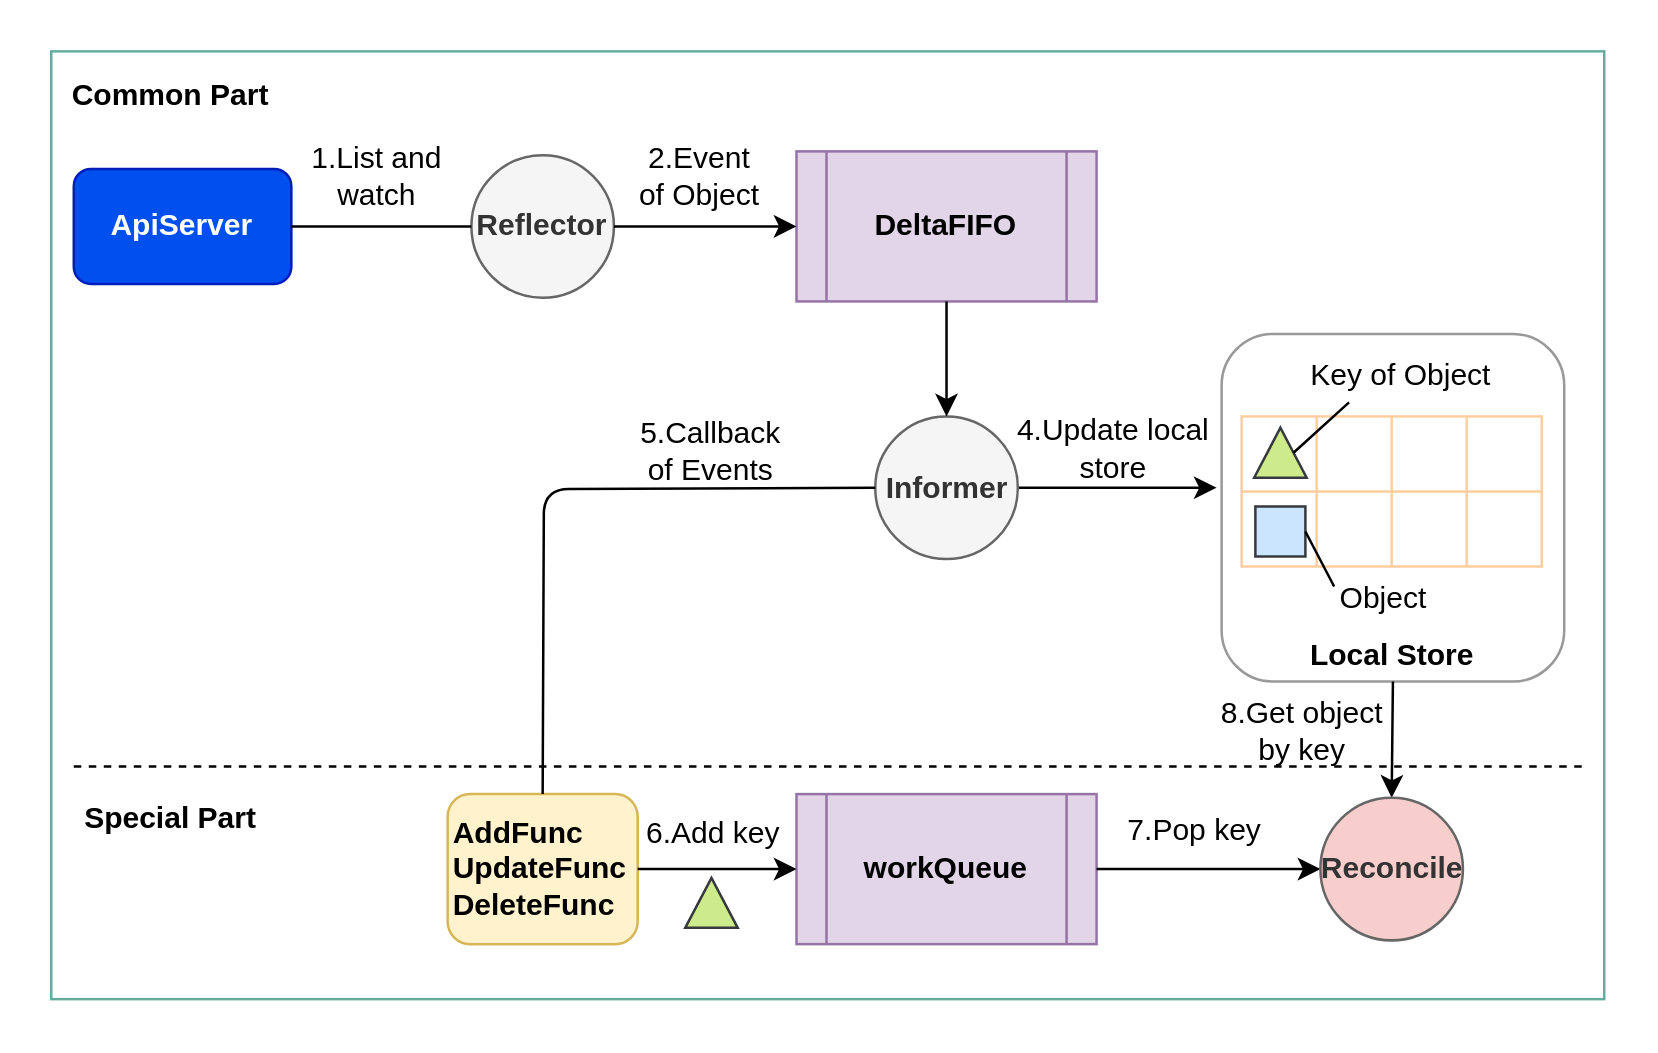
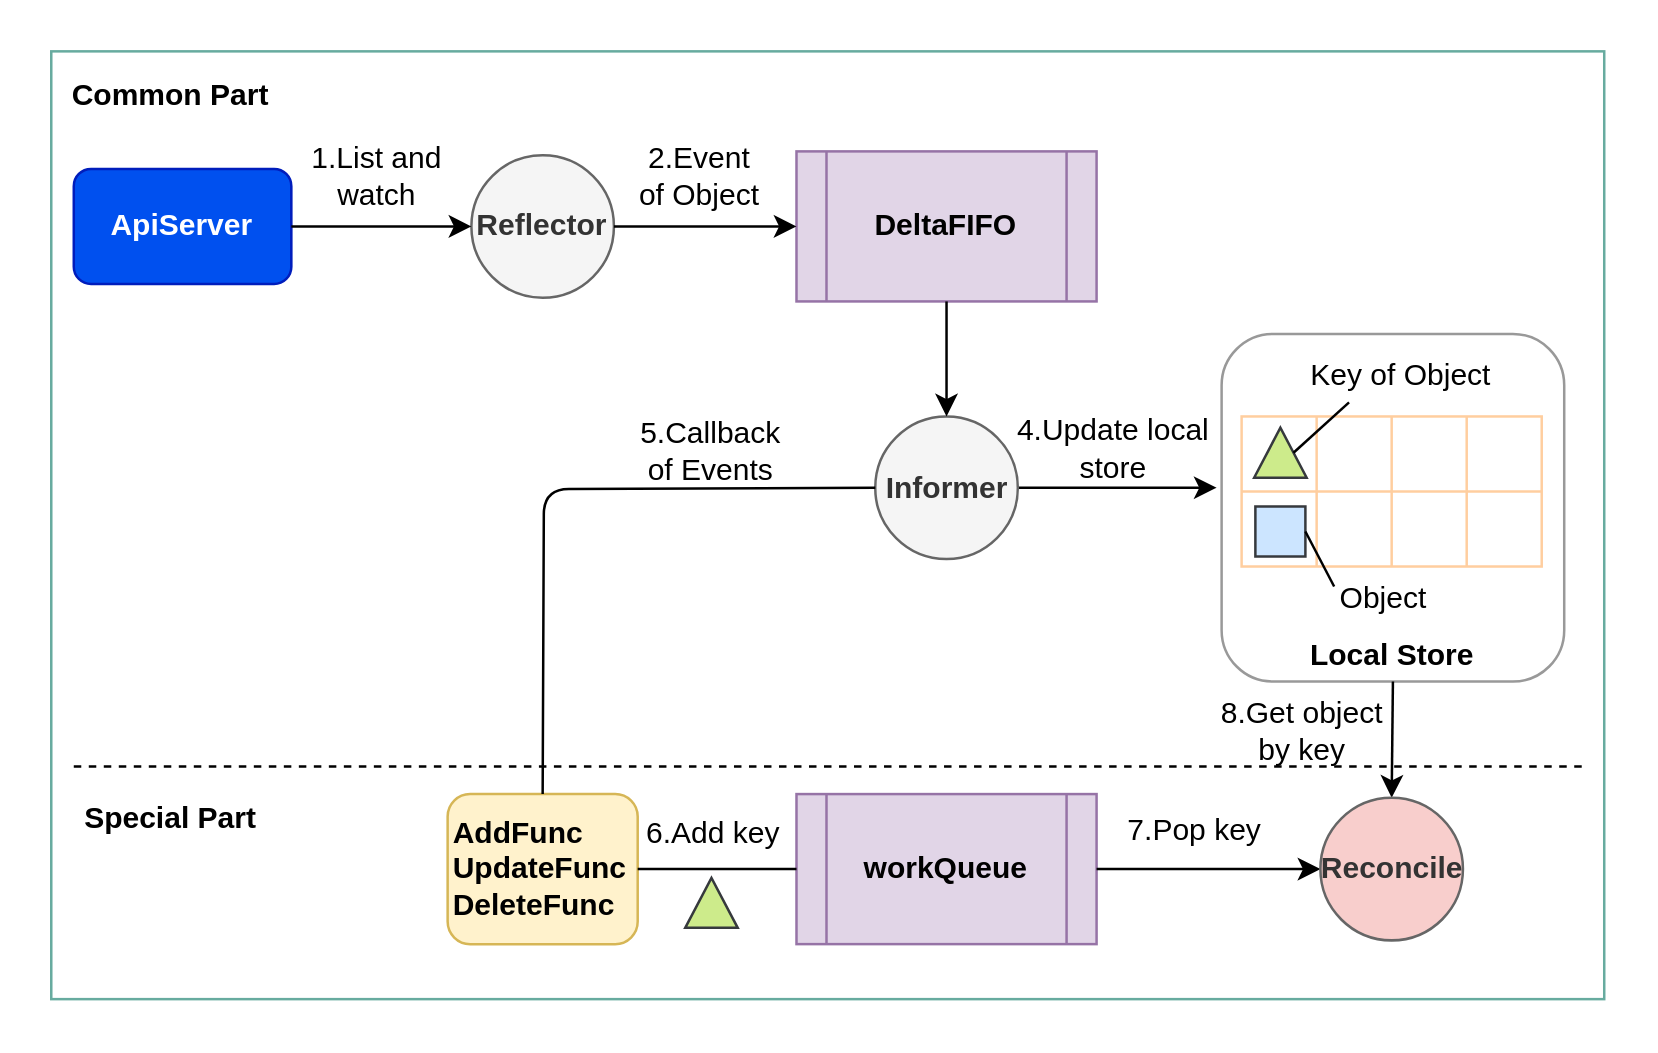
  <mxCell id="0" />
  <mxCell id="1" parent="0" />
  <mxCell id="2" value="" style="rounded=0;whiteSpace=wrap;html=1;shadow=0;strokeColor=#67AB9F;gradientColor=none;" vertex="1" parent="1"><mxGeometry x="20" y="20" width="621" height="379" as="geometry" /></mxCell>
  <mxCell id="3" value="" style="rounded=1;whiteSpace=wrap;html=1;strokeColor=#999999;" vertex="1" parent="1"><mxGeometry x="488" y="133" width="137" height="139" as="geometry" /></mxCell>
  <mxCell id="4" value="&lt;b&gt;ApiServer&lt;/b&gt;" style="rounded=1;whiteSpace=wrap;html=1;fillColor=#0050ef;strokeColor=#001DBC;fontColor=#ffffff;" vertex="1" parent="1"><mxGeometry x="29" y="67" width="87" height="46" as="geometry" /></mxCell>
  <mxCell id="5" value="&lt;b&gt;Reflector&lt;/b&gt;" style="ellipse;whiteSpace=wrap;html=1;aspect=fixed;fillColor=#f5f5f5;strokeColor=#666666;fontColor=#333333;" vertex="1" parent="1"><mxGeometry x="188" y="61.5" width="57" height="57" as="geometry" /></mxCell>
  <mxCell id="6" value="" style="shape=process;whiteSpace=wrap;html=1;backgroundOutline=1;rotation=0;fillColor=#e1d5e7;strokeColor=#9673a6;" vertex="1" parent="1"><mxGeometry x="318" y="60" width="120" height="60" as="geometry" /></mxCell>
  <mxCell id="7" value="&lt;b&gt;DeltaFIFO&lt;/b&gt;" style="text;html=1;strokeColor=none;fillColor=none;align=center;verticalAlign=middle;whiteSpace=wrap;rounded=0;" vertex="1" parent="1"><mxGeometry x="358" y="80" width="40" height="20" as="geometry" /></mxCell>
  <mxCell id="8" value="" style="edgeStyle=orthogonalEdgeStyle;rounded=0;orthogonalLoop=1;jettySize=auto;html=1;" edge="1" parent="1" source="9"><mxGeometry relative="1" as="geometry"><mxPoint x="486" y="194.5" as="targetPoint" /></mxGeometry></mxCell>
  <mxCell id="9" value="&lt;b&gt;Informer&lt;/b&gt;" style="ellipse;whiteSpace=wrap;html=1;aspect=fixed;fillColor=#f5f5f5;strokeColor=#666666;fontColor=#333333;" vertex="1" parent="1"><mxGeometry x="349.5" y="166" width="57" height="57" as="geometry" /></mxCell>
- <mxCell id="10" value="" style="endArrow=none;html=1;exitX=1;exitY=0.5;exitDx=0;exitDy=0;entryX=0;entryY=0.5;entryDx=0;entryDy=0;" edge="1" parent="1" source="4" target="5"><mxGeometry width="50" height="50" relative="1" as="geometry"><mxPoint x="51" y="238" as="sourcePoint" /><mxPoint x="101" y="188" as="targetPoint" /></mxGeometry></mxCell>
+ <mxCell id="10" value="" style="endArrow=classic;html=1;exitX=1;exitY=0.5;exitDx=0;exitDy=0;entryX=0;entryY=0.5;entryDx=0;entryDy=0;" edge="1" parent="1" source="4" target="5"><mxGeometry width="50" height="50" relative="1" as="geometry"><mxPoint x="51" y="238" as="sourcePoint" /><mxPoint x="101" y="188" as="targetPoint" /></mxGeometry></mxCell>
  <mxCell id="11" value="" style="endArrow=classic;html=1;exitX=1;exitY=0.5;exitDx=0;exitDy=0;entryX=0;entryY=0.5;entryDx=0;entryDy=0;" edge="1" parent="1" source="5" target="6"><mxGeometry width="50" height="50" relative="1" as="geometry"><mxPoint x="211" y="319" as="sourcePoint" /><mxPoint x="261" y="269" as="targetPoint" /></mxGeometry></mxCell>
  <mxCell id="12" value="" style="endArrow=classic;html=1;exitX=0.5;exitY=1;exitDx=0;exitDy=0;entryX=0.5;entryY=0;entryDx=0;entryDy=0;" edge="1" parent="1" source="6" target="9"><mxGeometry width="50" height="50" relative="1" as="geometry"><mxPoint x="385" y="326" as="sourcePoint" /><mxPoint x="435" y="276" as="targetPoint" /></mxGeometry></mxCell>
  <mxCell id="13" value="" style="triangle;whiteSpace=wrap;html=1;rotation=-90;strokeColor=#FFCE9F;" vertex="1" parent="1"><mxGeometry x="500" y="169" width="23" height="23" as="geometry" /></mxCell>
  <mxCell id="14" value="" style="rounded=0;whiteSpace=wrap;html=1;strokeColor=#FFCE9F;" vertex="1" parent="1"><mxGeometry x="496" y="166" width="120" height="60" as="geometry" /></mxCell>
  <mxCell id="15" value="" style="endArrow=none;html=1;exitX=0;exitY=0.5;exitDx=0;exitDy=0;entryX=1;entryY=0.5;entryDx=0;entryDy=0;strokeColor=#FFCE9F;" edge="1" parent="1" source="14" target="14"><mxGeometry width="50" height="50" relative="1" as="geometry"><mxPoint x="545" y="288" as="sourcePoint" /><mxPoint x="595" y="238" as="targetPoint" /></mxGeometry></mxCell>
  <mxCell id="16" value="" style="endArrow=none;html=1;exitX=0.25;exitY=0;exitDx=0;exitDy=0;entryX=0.25;entryY=1;entryDx=0;entryDy=0;strokeColor=#FFCE9F;" edge="1" parent="1" source="14" target="14"><mxGeometry width="50" height="50" relative="1" as="geometry"><mxPoint x="498" y="297" as="sourcePoint" /><mxPoint x="548" y="247" as="targetPoint" /></mxGeometry></mxCell>
  <mxCell id="17" value="" style="triangle;whiteSpace=wrap;html=1;rotation=-90;fillColor=#cdeb8b;strokeColor=#36393d;" vertex="1" parent="1"><mxGeometry x="501.5" y="170" width="20" height="21" as="geometry" /></mxCell>
  <mxCell id="18" value="" style="whiteSpace=wrap;html=1;aspect=fixed;fillColor=#cce5ff;strokeColor=#36393d;" vertex="1" parent="1"><mxGeometry x="501.5" y="202" width="20" height="20" as="geometry" /></mxCell>
  <mxCell id="19" value="" style="endArrow=none;html=1;exitX=0.5;exitY=0;exitDx=0;exitDy=0;entryX=0.5;entryY=1;entryDx=0;entryDy=0;strokeColor=#FFCE9F;" edge="1" parent="1" source="14" target="14"><mxGeometry width="50" height="50" relative="1" as="geometry"><mxPoint x="577" y="288" as="sourcePoint" /><mxPoint x="627" y="238" as="targetPoint" /></mxGeometry></mxCell>
  <mxCell id="20" value="" style="endArrow=none;html=1;exitX=0.75;exitY=0;exitDx=0;exitDy=0;entryX=0.75;entryY=1;entryDx=0;entryDy=0;strokeColor=#FFCE9F;" edge="1" parent="1" source="14" target="14"><mxGeometry width="50" height="50" relative="1" as="geometry"><mxPoint x="552" y="310" as="sourcePoint" /><mxPoint x="602" y="260" as="targetPoint" /></mxGeometry></mxCell>
  <mxCell id="21" value="&lt;b&gt;Local Store&lt;/b&gt;" style="text;html=1;strokeColor=none;fillColor=none;align=center;verticalAlign=middle;whiteSpace=wrap;rounded=0;" vertex="1" parent="1"><mxGeometry x="519" y="252" width="75" height="20" as="geometry" /></mxCell>
  <mxCell id="22" value="" style="endArrow=none;html=1;strokeColor=#000000;exitX=0.5;exitY=1;exitDx=0;exitDy=0;entryX=0.372;entryY=0.197;entryDx=0;entryDy=0;entryPerimeter=0;" edge="1" parent="1" source="17" target="3"><mxGeometry width="50" height="50" relative="1" as="geometry"><mxPoint x="551" y="336" as="sourcePoint" /><mxPoint x="601" y="286" as="targetPoint" /></mxGeometry></mxCell>
  <mxCell id="23" value="Key of Object" style="text;html=1;strokeColor=none;fillColor=none;align=center;verticalAlign=middle;whiteSpace=wrap;rounded=0;" vertex="1" parent="1"><mxGeometry x="522" y="140" width="76" height="20" as="geometry" /></mxCell>
  <mxCell id="24" value="" style="endArrow=none;html=1;strokeColor=#000000;exitX=1;exitY=0.5;exitDx=0;exitDy=0;entryX=0;entryY=0.25;entryDx=0;entryDy=0;" edge="1" parent="1" source="18" target="25"><mxGeometry width="50" height="50" relative="1" as="geometry"><mxPoint x="488" y="379" as="sourcePoint" /><mxPoint x="522" y="239" as="targetPoint" /></mxGeometry></mxCell>
  <mxCell id="25" value="Object" style="text;html=1;strokeColor=none;fillColor=none;align=center;verticalAlign=middle;whiteSpace=wrap;rounded=0;" vertex="1" parent="1"><mxGeometry x="533" y="229" width="40" height="20" as="geometry" /></mxCell>
  <mxCell id="26" value="2.Event&lt;br&gt;of Object" style="text;html=1;strokeColor=none;fillColor=none;align=center;verticalAlign=middle;whiteSpace=wrap;rounded=0;" vertex="1" parent="1"><mxGeometry x="251" y="60" width="57" height="20" as="geometry" /></mxCell>
  <mxCell id="27" value="1.List and watch" style="text;html=1;strokeColor=none;fillColor=none;align=center;verticalAlign=middle;whiteSpace=wrap;rounded=0;" vertex="1" parent="1"><mxGeometry x="107" y="60" width="87" height="20" as="geometry" /></mxCell>
  <mxCell id="28" value="4.Update local store" style="text;html=1;strokeColor=none;fillColor=none;align=center;verticalAlign=middle;whiteSpace=wrap;rounded=0;" vertex="1" parent="1"><mxGeometry x="398" y="169" width="94" height="20" as="geometry" /></mxCell>
  <mxCell id="29" value="&lt;b&gt;AddFunc&lt;br&gt;UpdateFunc&lt;br&gt;DeleteFunc&lt;/b&gt;" style="rounded=1;whiteSpace=wrap;html=1;strokeColor=#d6b656;align=left;fillColor=#fff2cc;" vertex="1" parent="1"><mxGeometry x="178.5" y="317" width="76" height="60" as="geometry" /></mxCell>
  <mxCell id="30" value="" style="endArrow=none;html=1;strokeColor=#000000;entryX=0.5;entryY=0;entryDx=0;entryDy=0;exitX=0;exitY=0.5;exitDx=0;exitDy=0;" edge="1" parent="1" source="9" target="29"><mxGeometry width="50" height="50" relative="1" as="geometry"><mxPoint x="305" y="328" as="sourcePoint" /><mxPoint x="355" y="278" as="targetPoint" /><Array as="points"><mxPoint x="217" y="195" /></Array></mxGeometry></mxCell>
  <mxCell id="31" value="5.Callback of Events" style="text;html=1;strokeColor=none;fillColor=none;align=center;verticalAlign=middle;whiteSpace=wrap;rounded=0;" vertex="1" parent="1"><mxGeometry x="251" y="170" width="66" height="20" as="geometry" /></mxCell>
  <mxCell id="32" value="&lt;b&gt;workQueue&lt;/b&gt;" style="shape=process;whiteSpace=wrap;html=1;backgroundOutline=1;rotation=0;fillColor=#e1d5e7;strokeColor=#9673a6;" vertex="1" parent="1"><mxGeometry x="318" y="317" width="120" height="60" as="geometry" /></mxCell>
- <mxCell id="33" value="" style="endArrow=classic;html=1;strokeColor=#000000;exitX=1;exitY=0.5;exitDx=0;exitDy=0;entryX=0;entryY=0.5;entryDx=0;entryDy=0;" edge="1" parent="1" source="29" target="32"><mxGeometry width="50" height="50" relative="1" as="geometry"><mxPoint x="275" y="451" as="sourcePoint" /><mxPoint x="325" y="401" as="targetPoint" /></mxGeometry></mxCell>
+ <mxCell id="33" value="" style="endArrow=none;html=1;strokeColor=#000000;exitX=1;exitY=0.5;exitDx=0;exitDy=0;entryX=0;entryY=0.5;entryDx=0;entryDy=0;" edge="1" parent="1" source="29" target="32"><mxGeometry width="50" height="50" relative="1" as="geometry"><mxPoint x="275" y="451" as="sourcePoint" /><mxPoint x="325" y="401" as="targetPoint" /></mxGeometry></mxCell>
  <mxCell id="34" value="" style="triangle;whiteSpace=wrap;html=1;rotation=-90;fillColor=#cdeb8b;strokeColor=#36393d;" vertex="1" parent="1"><mxGeometry x="274" y="350" width="20" height="21" as="geometry" /></mxCell>
  <mxCell id="35" value="6.Add key" style="text;html=1;strokeColor=none;fillColor=none;align=center;verticalAlign=middle;whiteSpace=wrap;rounded=0;" vertex="1" parent="1"><mxGeometry x="253" y="323" width="64" height="20" as="geometry" /></mxCell>
  <mxCell id="36" value="" style="endArrow=classic;html=1;strokeColor=#000000;exitX=0.5;exitY=1;exitDx=0;exitDy=0;entryX=0.5;entryY=0;entryDx=0;entryDy=0;" edge="1" parent="1" source="21" target="40"><mxGeometry width="50" height="50" relative="1" as="geometry"><mxPoint x="495" y="476" as="sourcePoint" /><mxPoint x="556.233" y="312" as="targetPoint" /></mxGeometry></mxCell>
  <mxCell id="37" value="8.Get object by key" style="text;html=1;strokeColor=none;fillColor=none;align=center;verticalAlign=middle;whiteSpace=wrap;rounded=0;" vertex="1" parent="1"><mxGeometry x="482" y="282" width="77" height="20" as="geometry" /></mxCell>
  <mxCell id="38" value="" style="endArrow=classic;html=1;strokeColor=#000000;exitX=1;exitY=0.5;exitDx=0;exitDy=0;entryX=0;entryY=0.5;entryDx=0;entryDy=0;" edge="1" parent="1" source="32" target="40"><mxGeometry width="50" height="50" relative="1" as="geometry"><mxPoint x="442" y="434" as="sourcePoint" /><mxPoint x="521" y="347" as="targetPoint" /></mxGeometry></mxCell>
  <mxCell id="39" value="7.Pop key" style="text;html=1;strokeColor=none;fillColor=none;align=center;verticalAlign=middle;whiteSpace=wrap;rounded=0;" vertex="1" parent="1"><mxGeometry x="445" y="322" width="65" height="20" as="geometry" /></mxCell>
  <mxCell id="40" value="&lt;b&gt;Reconcile&lt;/b&gt;" style="ellipse;whiteSpace=wrap;html=1;aspect=fixed;fillColor=#f8cecc;strokeColor=#666666;fontColor=#333333;" vertex="1" parent="1"><mxGeometry x="527.5" y="318.5" width="57" height="57" as="geometry" /></mxCell>
  <mxCell id="41" value="" style="endArrow=none;dashed=1;html=1;strokeColor=#000000;" edge="1" parent="1"><mxGeometry width="50" height="50" relative="1" as="geometry"><mxPoint x="29" y="306" as="sourcePoint" /><mxPoint x="632" y="306" as="targetPoint" /></mxGeometry></mxCell>
  <mxCell id="42" value="&lt;b&gt;Common Part&lt;/b&gt;" style="text;html=1;strokeColor=none;fillColor=none;align=center;verticalAlign=middle;whiteSpace=wrap;rounded=0;shadow=0;" vertex="1" parent="1"><mxGeometry x="20" y="28" width="96" height="20" as="geometry" /></mxCell>
  <mxCell id="43" value="&lt;b&gt;Special Part&lt;/b&gt;" style="text;html=1;strokeColor=none;fillColor=none;align=center;verticalAlign=middle;whiteSpace=wrap;rounded=0;shadow=0;" vertex="1" parent="1"><mxGeometry x="20" y="317" width="96" height="20" as="geometry" /></mxCell>
